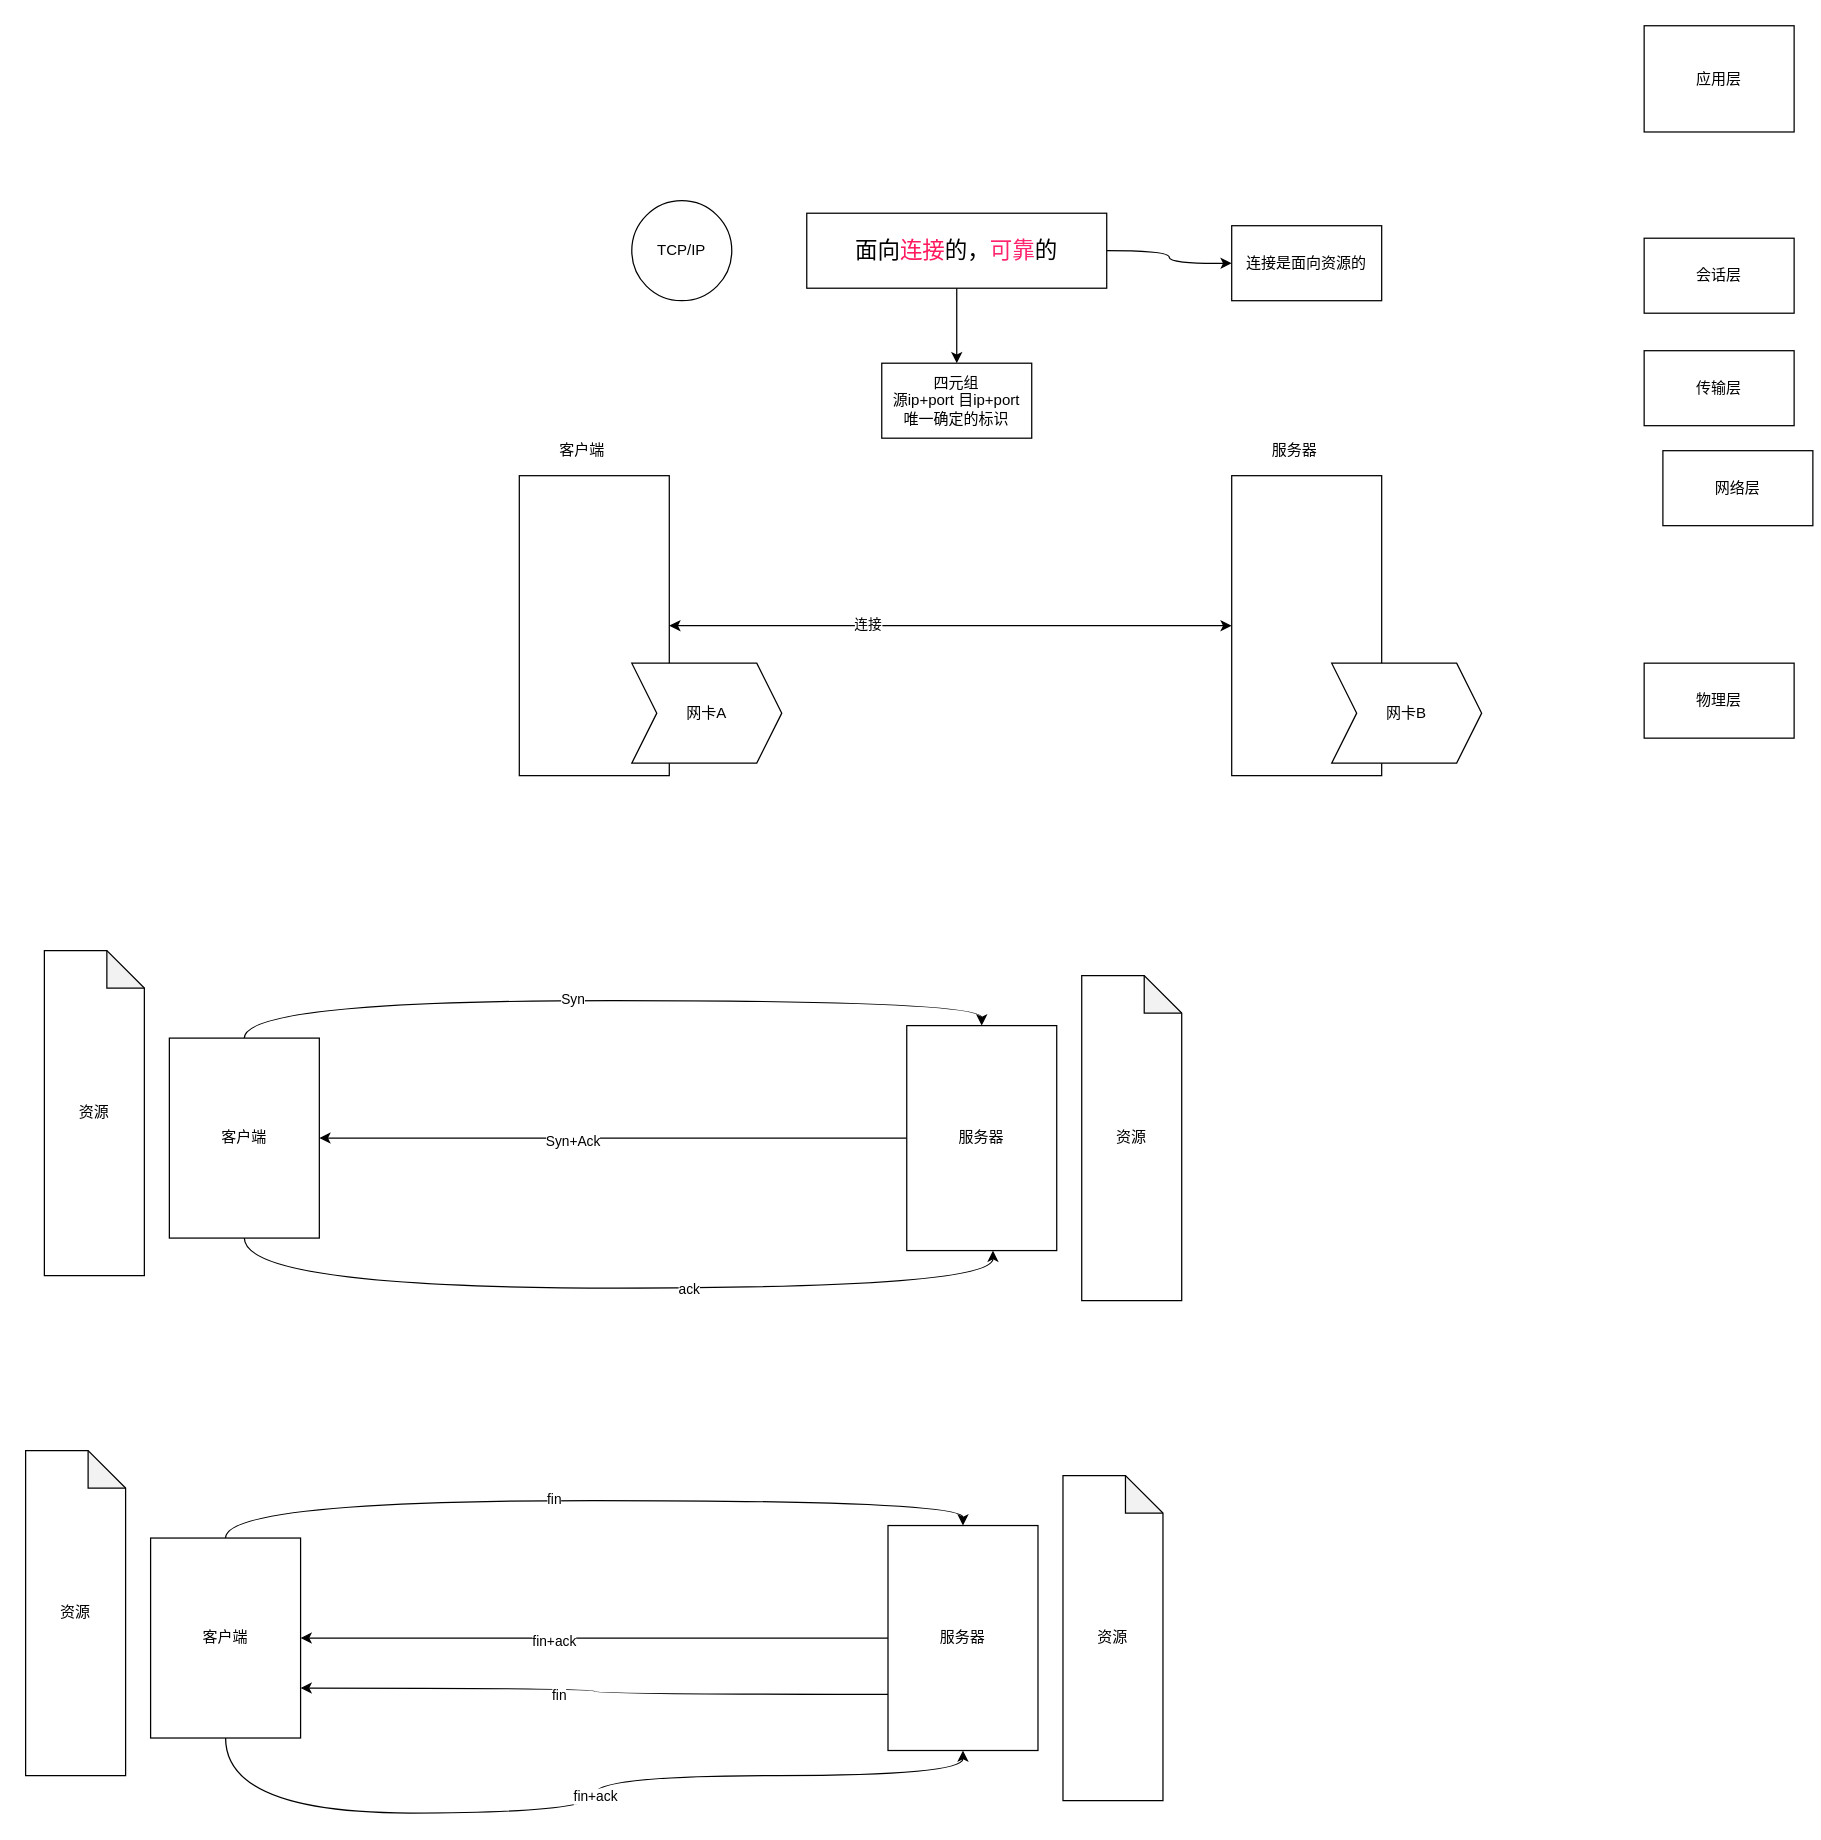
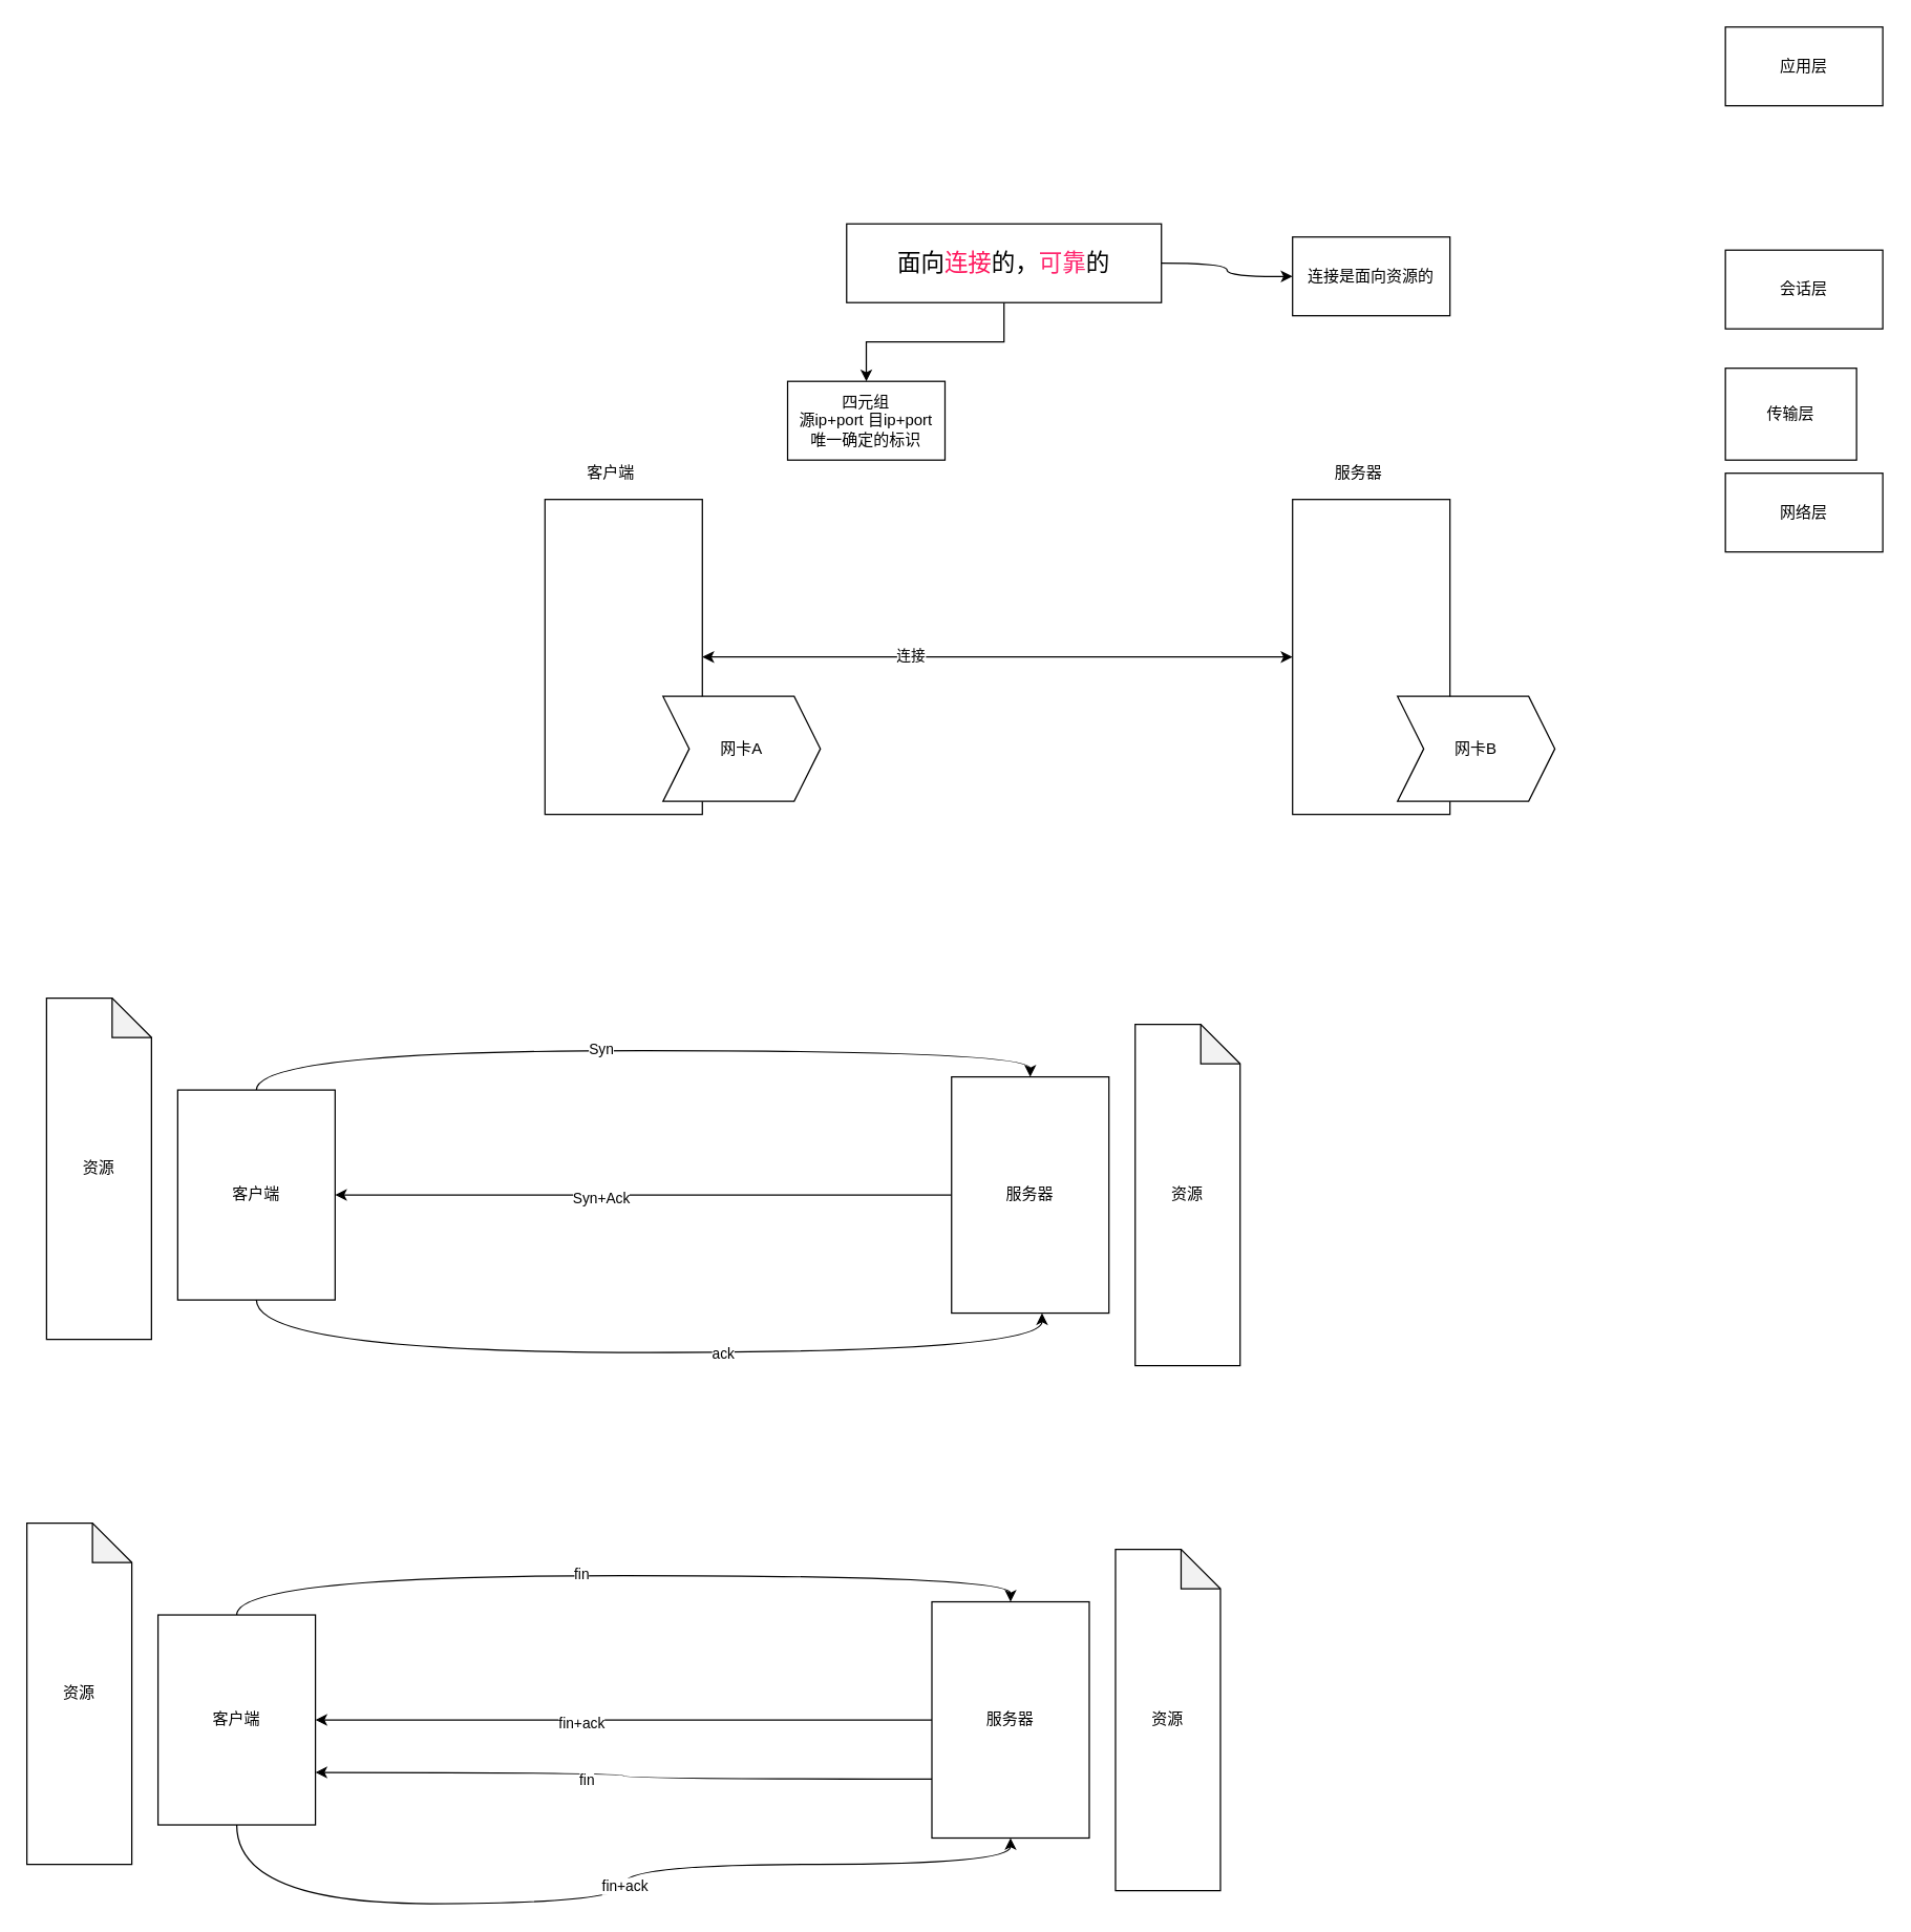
  <mxCell id="0" />
  <mxCell id="1" parent="0" />
- <mxCell id="2" value="应用层" style="rounded=0;whiteSpace=wrap;html=1;" vertex="1" parent="1"><mxGeometry x="1315" y="20" width="120" height="85" as="geometry" /></mxCell>
- <mxCell id="3" value="传输层" style="rounded=0;whiteSpace=wrap;html=1;" vertex="1" parent="1"><mxGeometry x="1315" y="280" width="120" height="60" as="geometry" /></mxCell>
- <mxCell id="4" value="网络层" style="rounded=0;whiteSpace=wrap;html=1;" vertex="1" parent="1"><mxGeometry x="1330" y="360" width="120" height="60" as="geometry" /></mxCell>
- <mxCell id="5" value="物理层" style="rounded=0;whiteSpace=wrap;html=1;" vertex="1" parent="1"><mxGeometry x="1315" y="530" width="120" height="60" as="geometry" /></mxCell>
+ <mxCell id="2" value="应用层" style="rounded=0;whiteSpace=wrap;html=1;" vertex="1" parent="1"><mxGeometry x="1315" y="20" width="120" height="60" as="geometry" /></mxCell>
+ <mxCell id="3" value="传输层" style="rounded=0;whiteSpace=wrap;html=1;" vertex="1" parent="1"><mxGeometry x="1315" y="280" width="100" height="70" as="geometry" /></mxCell>
+ <mxCell id="4" value="网络层" style="rounded=0;whiteSpace=wrap;html=1;" vertex="1" parent="1"><mxGeometry x="1315" y="360" width="120" height="60" as="geometry" /></mxCell>
  <mxCell id="6" value="会话层" style="rounded=0;whiteSpace=wrap;html=1;" vertex="1" parent="1"><mxGeometry x="1315" y="190" width="120" height="60" as="geometry" /></mxCell>
- <mxCell id="7" value="TCP/IP" style="ellipse;whiteSpace=wrap;html=1;aspect=fixed;" vertex="1" parent="1"><mxGeometry x="505" y="160" width="80" height="80" as="geometry" /></mxCell>
  <mxCell id="8" style="edgeStyle=orthogonalEdgeStyle;rounded=0;orthogonalLoop=1;jettySize=auto;html=1;exitX=0.5;exitY=1;exitDx=0;exitDy=0;" edge="1" parent="1" source="10" target="19"><mxGeometry relative="1" as="geometry" /></mxCell>
  <mxCell id="9" style="edgeStyle=orthogonalEdgeStyle;curved=1;orthogonalLoop=1;jettySize=auto;html=1;exitX=1;exitY=0.5;exitDx=0;exitDy=0;" edge="1" parent="1" source="10"><mxGeometry relative="1" as="geometry"><mxPoint x="985" y="210" as="targetPoint" /></mxGeometry></mxCell>
  <mxCell id="10" value="&lt;font style=&quot;font-size: 18px&quot;&gt;面向&lt;font color=&quot;#ff195e&quot;&gt;连接&lt;/font&gt;的，&lt;font color=&quot;#ff246d&quot;&gt;可靠&lt;/font&gt;的&lt;/font&gt;" style="whiteSpace=wrap;html=1;" vertex="1" parent="1"><mxGeometry x="645" y="170" width="240" height="60" as="geometry" /></mxCell>
  <mxCell id="11" value="" style="rounded=0;whiteSpace=wrap;html=1;" vertex="1" parent="1"><mxGeometry x="415" y="380" width="120" height="240" as="geometry" /></mxCell>
  <mxCell id="12" value="网卡A" style="shape=step;perimeter=stepPerimeter;whiteSpace=wrap;html=1;fixedSize=1;" vertex="1" parent="1"><mxGeometry x="505" y="530" width="120" height="80" as="geometry" /></mxCell>
  <mxCell id="13" value="" style="rounded=0;whiteSpace=wrap;html=1;" vertex="1" parent="1"><mxGeometry x="985" y="380" width="120" height="240" as="geometry" /></mxCell>
  <mxCell id="14" value="客户端" style="text;html=1;align=center;verticalAlign=middle;resizable=0;points=[];autosize=1;" vertex="1" parent="1"><mxGeometry x="440" y="350" width="50" height="20" as="geometry" /></mxCell>
  <mxCell id="15" value="网卡B" style="shape=step;perimeter=stepPerimeter;whiteSpace=wrap;html=1;fixedSize=1;" vertex="1" parent="1"><mxGeometry x="1065" y="530" width="120" height="80" as="geometry" /></mxCell>
  <mxCell id="16" value="服务器" style="text;html=1;align=center;verticalAlign=middle;resizable=0;points=[];autosize=1;" vertex="1" parent="1"><mxGeometry x="1010" y="350" width="50" height="20" as="geometry" /></mxCell>
  <mxCell id="17" value="" style="endArrow=classic;startArrow=classic;html=1;entryX=0;entryY=0.5;entryDx=0;entryDy=0;exitX=1;exitY=0.5;exitDx=0;exitDy=0;" edge="1" parent="1" source="11" target="13"><mxGeometry width="50" height="50" relative="1" as="geometry"><mxPoint x="635" y="480" as="sourcePoint" /><mxPoint x="685" y="430" as="targetPoint" /></mxGeometry></mxCell>
  <mxCell id="18" value="连接" style="edgeLabel;html=1;align=center;verticalAlign=middle;resizable=0;points=[];" vertex="1" connectable="0" parent="17"><mxGeometry x="-0.298" y="2" relative="1" as="geometry"><mxPoint as="offset" /></mxGeometry></mxCell>
- <mxCell id="19" value="四元组&lt;br&gt;源ip+port 目ip+port&lt;br&gt;唯一确定的标识" style="rounded=0;whiteSpace=wrap;html=1;" vertex="1" parent="1"><mxGeometry x="705" y="290" width="120" height="60" as="geometry" /></mxCell>
+ <mxCell id="19" value="四元组&lt;br&gt;源ip+port 目ip+port&lt;br&gt;唯一确定的标识" style="rounded=0;whiteSpace=wrap;html=1;" vertex="1" parent="1"><mxGeometry x="600" y="290" width="120" height="60" as="geometry" /></mxCell>
  <mxCell id="20" style="edgeStyle=orthogonalEdgeStyle;curved=1;orthogonalLoop=1;jettySize=auto;html=1;exitX=0.5;exitY=0;exitDx=0;exitDy=0;entryX=0.5;entryY=0;entryDx=0;entryDy=0;" edge="1" parent="1" source="24" target="27"><mxGeometry relative="1" as="geometry" /></mxCell>
  <mxCell id="21" value="Syn" style="edgeLabel;html=1;align=center;verticalAlign=middle;resizable=0;points=[];" vertex="1" connectable="0" parent="20"><mxGeometry x="-0.087" y="2" relative="1" as="geometry"><mxPoint as="offset" /></mxGeometry></mxCell>
  <mxCell id="22" style="edgeStyle=orthogonalEdgeStyle;curved=1;orthogonalLoop=1;jettySize=auto;html=1;exitX=0.5;exitY=1;exitDx=0;exitDy=0;entryX=0.575;entryY=1;entryDx=0;entryDy=0;entryPerimeter=0;" edge="1" parent="1" source="24" target="27"><mxGeometry relative="1" as="geometry"><Array as="points"><mxPoint x="195" y="1030" /><mxPoint x="794" y="1030" /></Array></mxGeometry></mxCell>
  <mxCell id="23" value="ack" style="edgeLabel;html=1;align=center;verticalAlign=middle;resizable=0;points=[];" vertex="1" connectable="0" parent="22"><mxGeometry x="0.275" relative="1" as="geometry"><mxPoint x="-31" as="offset" /></mxGeometry></mxCell>
  <mxCell id="24" value="客户端" style="rounded=0;whiteSpace=wrap;html=1;" vertex="1" parent="1"><mxGeometry x="135" y="830" width="120" height="160" as="geometry" /></mxCell>
  <mxCell id="25" style="edgeStyle=orthogonalEdgeStyle;curved=1;orthogonalLoop=1;jettySize=auto;html=1;exitX=0;exitY=0.5;exitDx=0;exitDy=0;" edge="1" parent="1" source="27" target="24"><mxGeometry relative="1" as="geometry" /></mxCell>
  <mxCell id="26" value="Syn+Ack" style="edgeLabel;html=1;align=center;verticalAlign=middle;resizable=0;points=[];" vertex="1" connectable="0" parent="25"><mxGeometry x="0.14" y="2" relative="1" as="geometry"><mxPoint as="offset" /></mxGeometry></mxCell>
  <mxCell id="27" value="服务器" style="rounded=0;whiteSpace=wrap;html=1;" vertex="1" parent="1"><mxGeometry x="725" y="820" width="120" height="180" as="geometry" /></mxCell>
  <mxCell id="28" value="资源" style="shape=note;whiteSpace=wrap;html=1;backgroundOutline=1;darkOpacity=0.05;" vertex="1" parent="1"><mxGeometry x="35" y="760" width="80" height="260" as="geometry" /></mxCell>
  <mxCell id="29" value="资源" style="shape=note;whiteSpace=wrap;html=1;backgroundOutline=1;darkOpacity=0.05;" vertex="1" parent="1"><mxGeometry x="865" y="780" width="80" height="260" as="geometry" /></mxCell>
  <mxCell id="30" value="连接是面向资源的" style="rounded=0;whiteSpace=wrap;html=1;" vertex="1" parent="1"><mxGeometry x="985" y="180" width="120" height="60" as="geometry" /></mxCell>
  <mxCell id="31" style="edgeStyle=orthogonalEdgeStyle;curved=1;orthogonalLoop=1;jettySize=auto;html=1;exitX=0.5;exitY=0;exitDx=0;exitDy=0;entryX=0.5;entryY=0;entryDx=0;entryDy=0;" edge="1" parent="1" source="35" target="40"><mxGeometry relative="1" as="geometry" /></mxCell>
  <mxCell id="32" value="fin" style="edgeLabel;html=1;align=center;verticalAlign=middle;resizable=0;points=[];" vertex="1" connectable="0" parent="31"><mxGeometry x="-0.087" y="2" relative="1" as="geometry"><mxPoint as="offset" /></mxGeometry></mxCell>
  <mxCell id="33" style="edgeStyle=orthogonalEdgeStyle;curved=1;orthogonalLoop=1;jettySize=auto;html=1;entryX=0.5;entryY=1;entryDx=0;entryDy=0;" edge="1" parent="1" source="35" target="40"><mxGeometry relative="1" as="geometry"><Array as="points"><mxPoint x="180" y="1450" /><mxPoint x="475" y="1450" /><mxPoint x="475" y="1420" /><mxPoint x="770" y="1420" /></Array></mxGeometry></mxCell>
  <mxCell id="34" value="fin+ack" style="edgeLabel;html=1;align=center;verticalAlign=middle;resizable=0;points=[];" vertex="1" connectable="0" parent="33"><mxGeometry x="0.054" relative="1" as="geometry"><mxPoint as="offset" /></mxGeometry></mxCell>
  <mxCell id="35" value="客户端" style="rounded=0;whiteSpace=wrap;html=1;" vertex="1" parent="1"><mxGeometry x="120" y="1230" width="120" height="160" as="geometry" /></mxCell>
  <mxCell id="36" style="edgeStyle=orthogonalEdgeStyle;curved=1;orthogonalLoop=1;jettySize=auto;html=1;exitX=0;exitY=0.5;exitDx=0;exitDy=0;" edge="1" parent="1" source="40" target="35"><mxGeometry relative="1" as="geometry" /></mxCell>
  <mxCell id="37" value="fin+ack" style="edgeLabel;html=1;align=center;verticalAlign=middle;resizable=0;points=[];" vertex="1" connectable="0" parent="36"><mxGeometry x="0.14" y="2" relative="1" as="geometry"><mxPoint as="offset" /></mxGeometry></mxCell>
  <mxCell id="38" style="edgeStyle=orthogonalEdgeStyle;curved=1;orthogonalLoop=1;jettySize=auto;html=1;exitX=0;exitY=0.75;exitDx=0;exitDy=0;entryX=1;entryY=0.75;entryDx=0;entryDy=0;" edge="1" parent="1" source="40" target="35"><mxGeometry relative="1" as="geometry" /></mxCell>
  <mxCell id="39" value="fin" style="edgeLabel;html=1;align=center;verticalAlign=middle;resizable=0;points=[];" vertex="1" connectable="0" parent="38"><mxGeometry x="0.133" y="5" relative="1" as="geometry"><mxPoint as="offset" /></mxGeometry></mxCell>
  <mxCell id="40" value="服务器" style="rounded=0;whiteSpace=wrap;html=1;" vertex="1" parent="1"><mxGeometry x="710" y="1220" width="120" height="180" as="geometry" /></mxCell>
  <mxCell id="41" value="资源" style="shape=note;whiteSpace=wrap;html=1;backgroundOutline=1;darkOpacity=0.05;" vertex="1" parent="1"><mxGeometry x="20" y="1160" width="80" height="260" as="geometry" /></mxCell>
  <mxCell id="42" value="资源" style="shape=note;whiteSpace=wrap;html=1;backgroundOutline=1;darkOpacity=0.05;" vertex="1" parent="1"><mxGeometry x="850" y="1180" width="80" height="260" as="geometry" /></mxCell>
